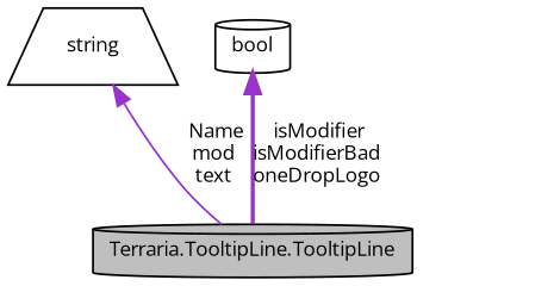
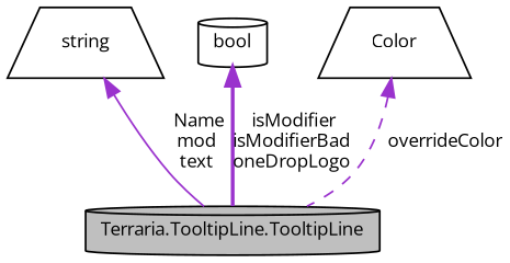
  digraph {
    fontname="Open Sans"
    node [color=black fillcolor=white fontname="Open Sans" fontsize=10 shape=cylinder style=filled]
    edge [color=darkorchid3 dir=back fontname="Open Sans" fontsize=10 labelfontname=Helvetica labelfontsize=10]
    n1 [fillcolor=grey75 fontcolor=black height=0.2 label="Terraria.TooltipLine.TooltipLine" width=0.4]
    n2 [height=0.2 label=string shape=trapezium width=0.4]
    n3 [height=0.2 label=bool width=0.4]
+   n4 [height=0.2 label=Color shape=trapezium width=0.4]
    n2 -> n1 [label=" Name\nmod\ntext" style=solid]
    n3 -> n1 [label=" isModifier\nisModifierBad\noneDropLogo" style=bold]
+   n4 -> n1 [label=" overrideColor" style=dashed]
  }
